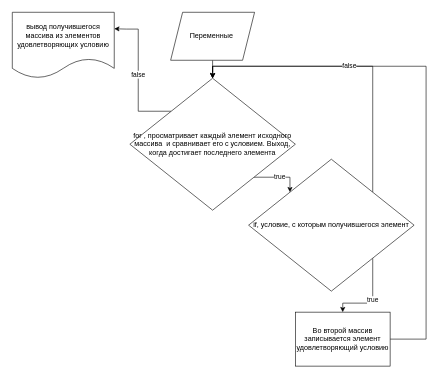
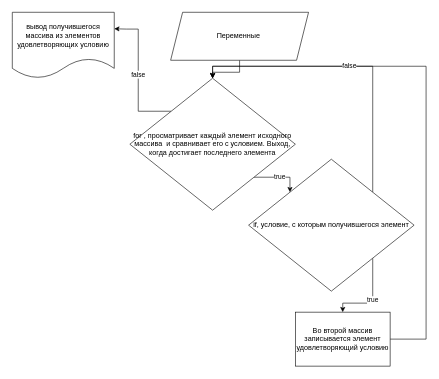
  <mxCell id="0" />
  <mxCell id="1" parent="0" />
  <mxCell id="2" value="вывод получившегося массива из элементов удовлетворяющих условию" style="shape=document;whiteSpace=wrap;html=1;boundedLbl=1;" vertex="1" parent="1"><mxGeometry x="20" y="20" width="170" height="110" as="geometry" /></mxCell>
  <mxCell id="3" value="true" style="edgeStyle=orthogonalEdgeStyle;rounded=0;orthogonalLoop=1;jettySize=auto;html=1;exitX=1;exitY=1;exitDx=0;exitDy=0;entryX=0;entryY=0;entryDx=0;entryDy=0;" edge="1" parent="1" source="5" target="12"><mxGeometry relative="1" as="geometry"><Array as="points"><mxPoint x="483" y="295" /></Array></mxGeometry></mxCell>
  <mxCell id="4" value="false" style="edgeStyle=orthogonalEdgeStyle;rounded=0;orthogonalLoop=1;jettySize=auto;html=1;exitX=0;exitY=0;exitDx=0;exitDy=0;entryX=1;entryY=0.25;entryDx=0;entryDy=0;" edge="1" parent="1" source="5" target="2"><mxGeometry relative="1" as="geometry"><Array as="points"><mxPoint x="230" y="185" /><mxPoint x="230" y="48" /><mxPoint x="210" y="48" /></Array></mxGeometry></mxCell>
  <mxCell id="5" value="for , просматривает каждый элемент исходного массива&amp;nbsp; и сравнивает его с условием. Выход, когда достигает последнего элемента" style="rhombus;whiteSpace=wrap;html=1;" vertex="1" parent="1"><mxGeometry x="216" y="130" width="276" height="220" as="geometry" /></mxCell>
  <mxCell id="6" style="edgeStyle=orthogonalEdgeStyle;rounded=0;orthogonalLoop=1;jettySize=auto;html=1;exitX=0.5;exitY=1;exitDx=0;exitDy=0;" edge="1" parent="1" source="7" target="5"><mxGeometry relative="1" as="geometry" /></mxCell>
- <mxCell id="7" value="Переменные&amp;nbsp;" style="shape=parallelogram;perimeter=parallelogramPerimeter;whiteSpace=wrap;html=1;fixedSize=1;" vertex="1" parent="1"><mxGeometry x="284" y="20" width="140" height="80" as="geometry" /></mxCell>
+ <mxCell id="7" value="Переменные&amp;nbsp;" style="shape=parallelogram;perimeter=parallelogramPerimeter;whiteSpace=wrap;html=1;fixedSize=1;" vertex="1" parent="1"><mxGeometry x="284" y="20" width="230" height="80" as="geometry" /></mxCell>
  <mxCell id="8" style="edgeStyle=orthogonalEdgeStyle;rounded=0;orthogonalLoop=1;jettySize=auto;html=1;exitX=1;exitY=0.5;exitDx=0;exitDy=0;entryX=0.5;entryY=0;entryDx=0;entryDy=0;" edge="1" parent="1" source="9" target="5"><mxGeometry relative="1" as="geometry"><Array as="points"><mxPoint x="710" y="565" /><mxPoint x="710" y="110" /><mxPoint x="354" y="110" /></Array></mxGeometry></mxCell>
  <mxCell id="9" value="Во второй массив записывается элемент удовлетворяющий условию" style="rounded=0;whiteSpace=wrap;html=1;" vertex="1" parent="1"><mxGeometry x="492" y="520" width="158" height="90" as="geometry" /></mxCell>
  <mxCell id="10" value="false" style="edgeStyle=orthogonalEdgeStyle;rounded=0;orthogonalLoop=1;jettySize=auto;html=1;exitX=1;exitY=0;exitDx=0;exitDy=0;entryX=0.5;entryY=0;entryDx=0;entryDy=0;" edge="1" parent="1" source="12" target="5"><mxGeometry relative="1" as="geometry" /></mxCell>
  <mxCell id="11" value="true" style="edgeStyle=orthogonalEdgeStyle;rounded=0;orthogonalLoop=1;jettySize=auto;html=1;exitX=1;exitY=1;exitDx=0;exitDy=0;entryX=0.5;entryY=0;entryDx=0;entryDy=0;" edge="1" parent="1" source="12" target="9"><mxGeometry relative="1" as="geometry" /></mxCell>
  <mxCell id="12" value="if, условие, с которым получившегося элемент" style="rhombus;whiteSpace=wrap;html=1;" vertex="1" parent="1"><mxGeometry x="414" y="265" width="276" height="220" as="geometry" /></mxCell>
